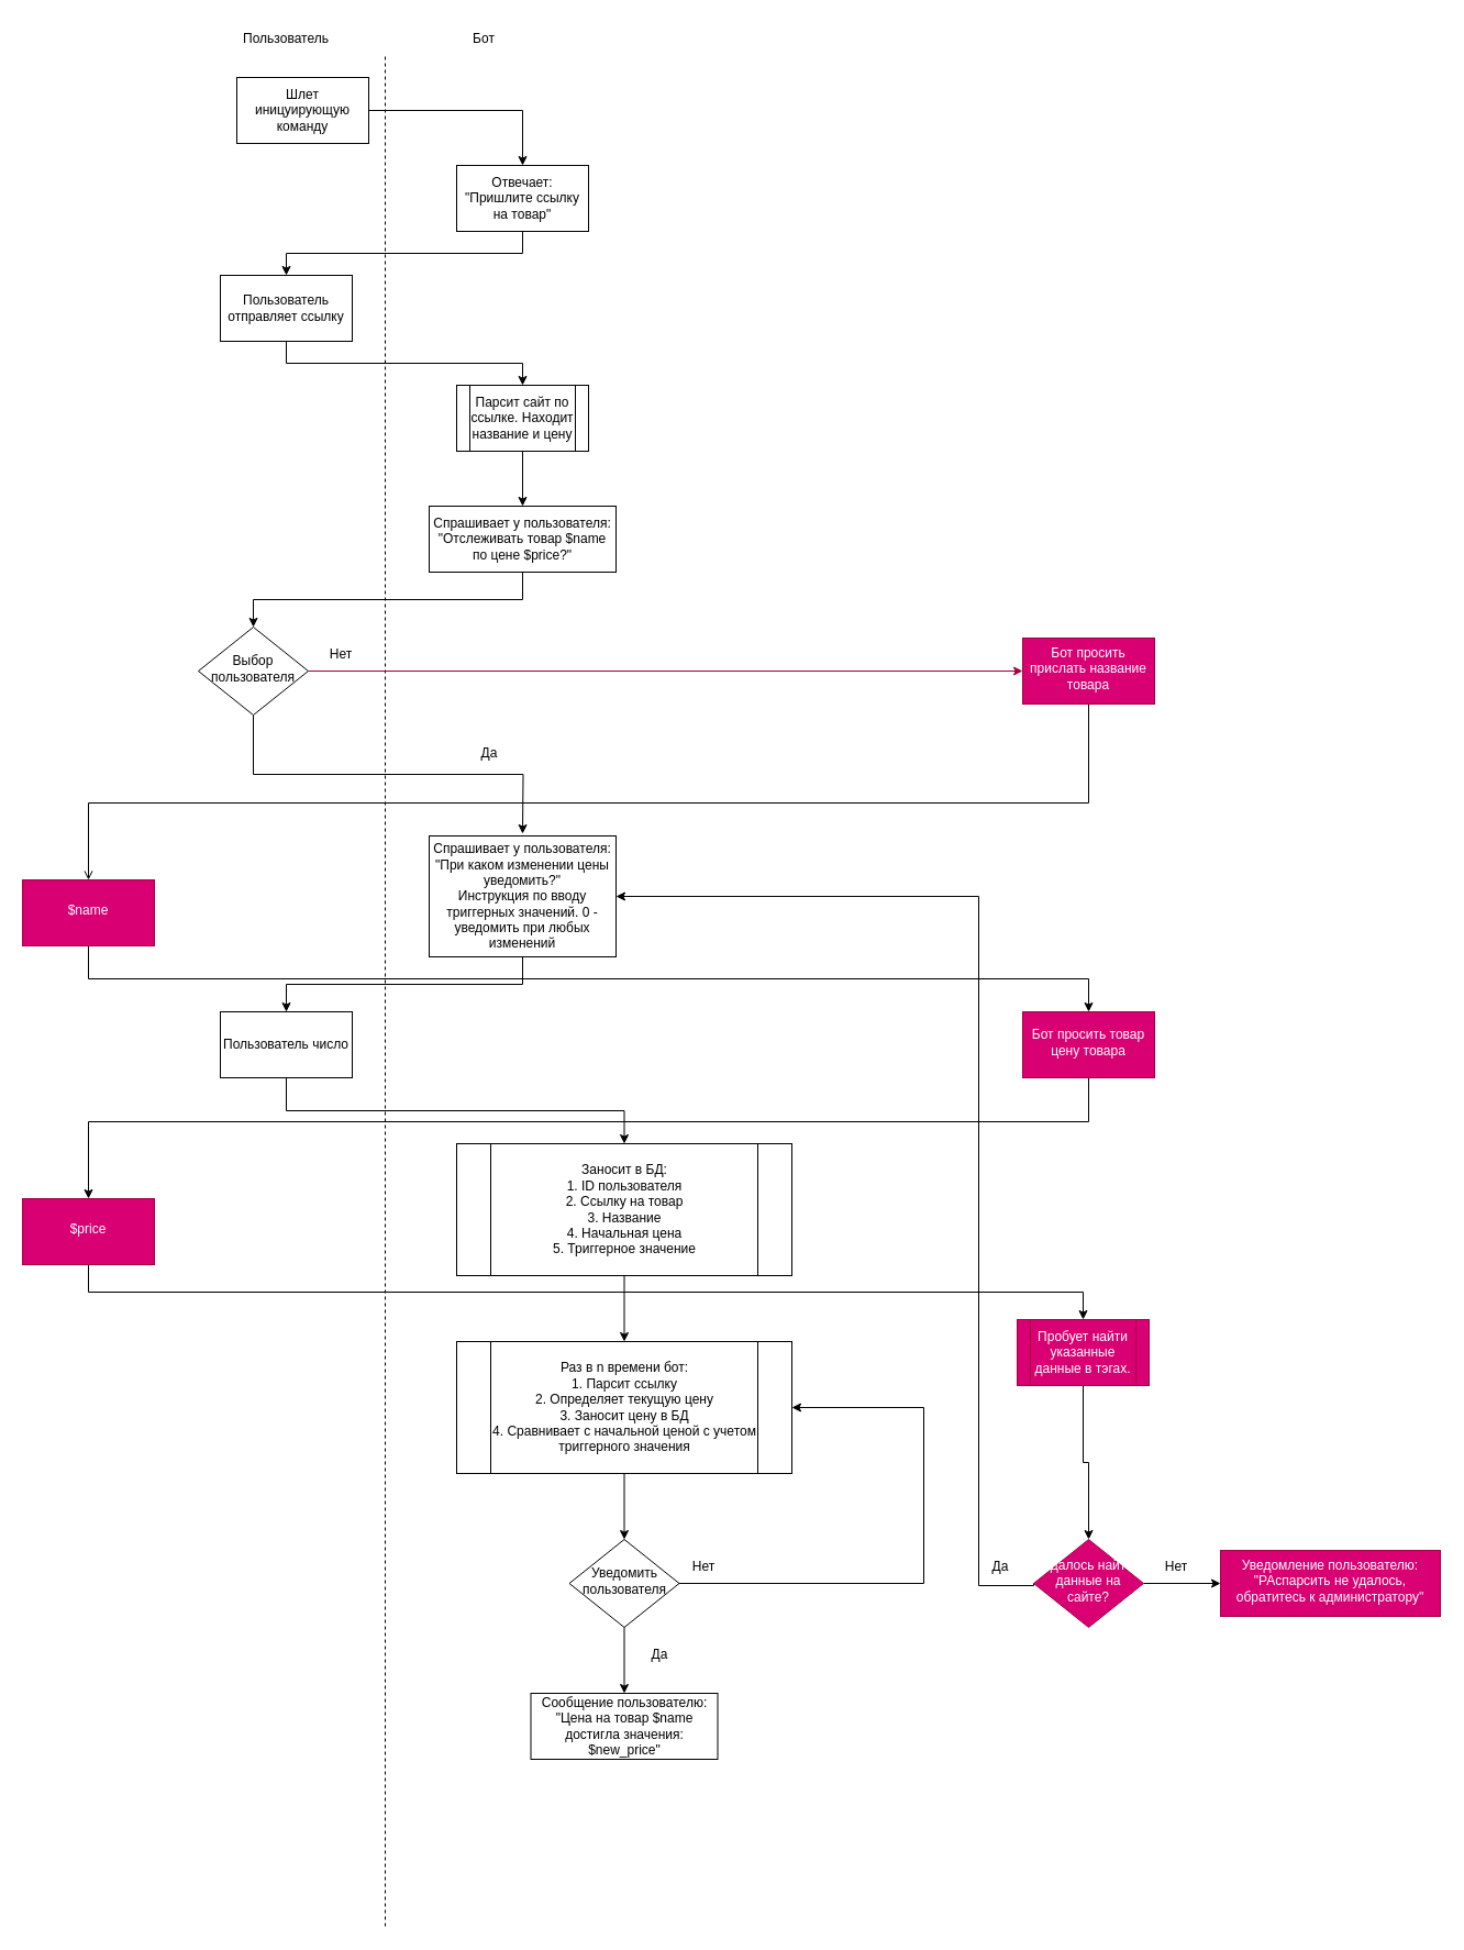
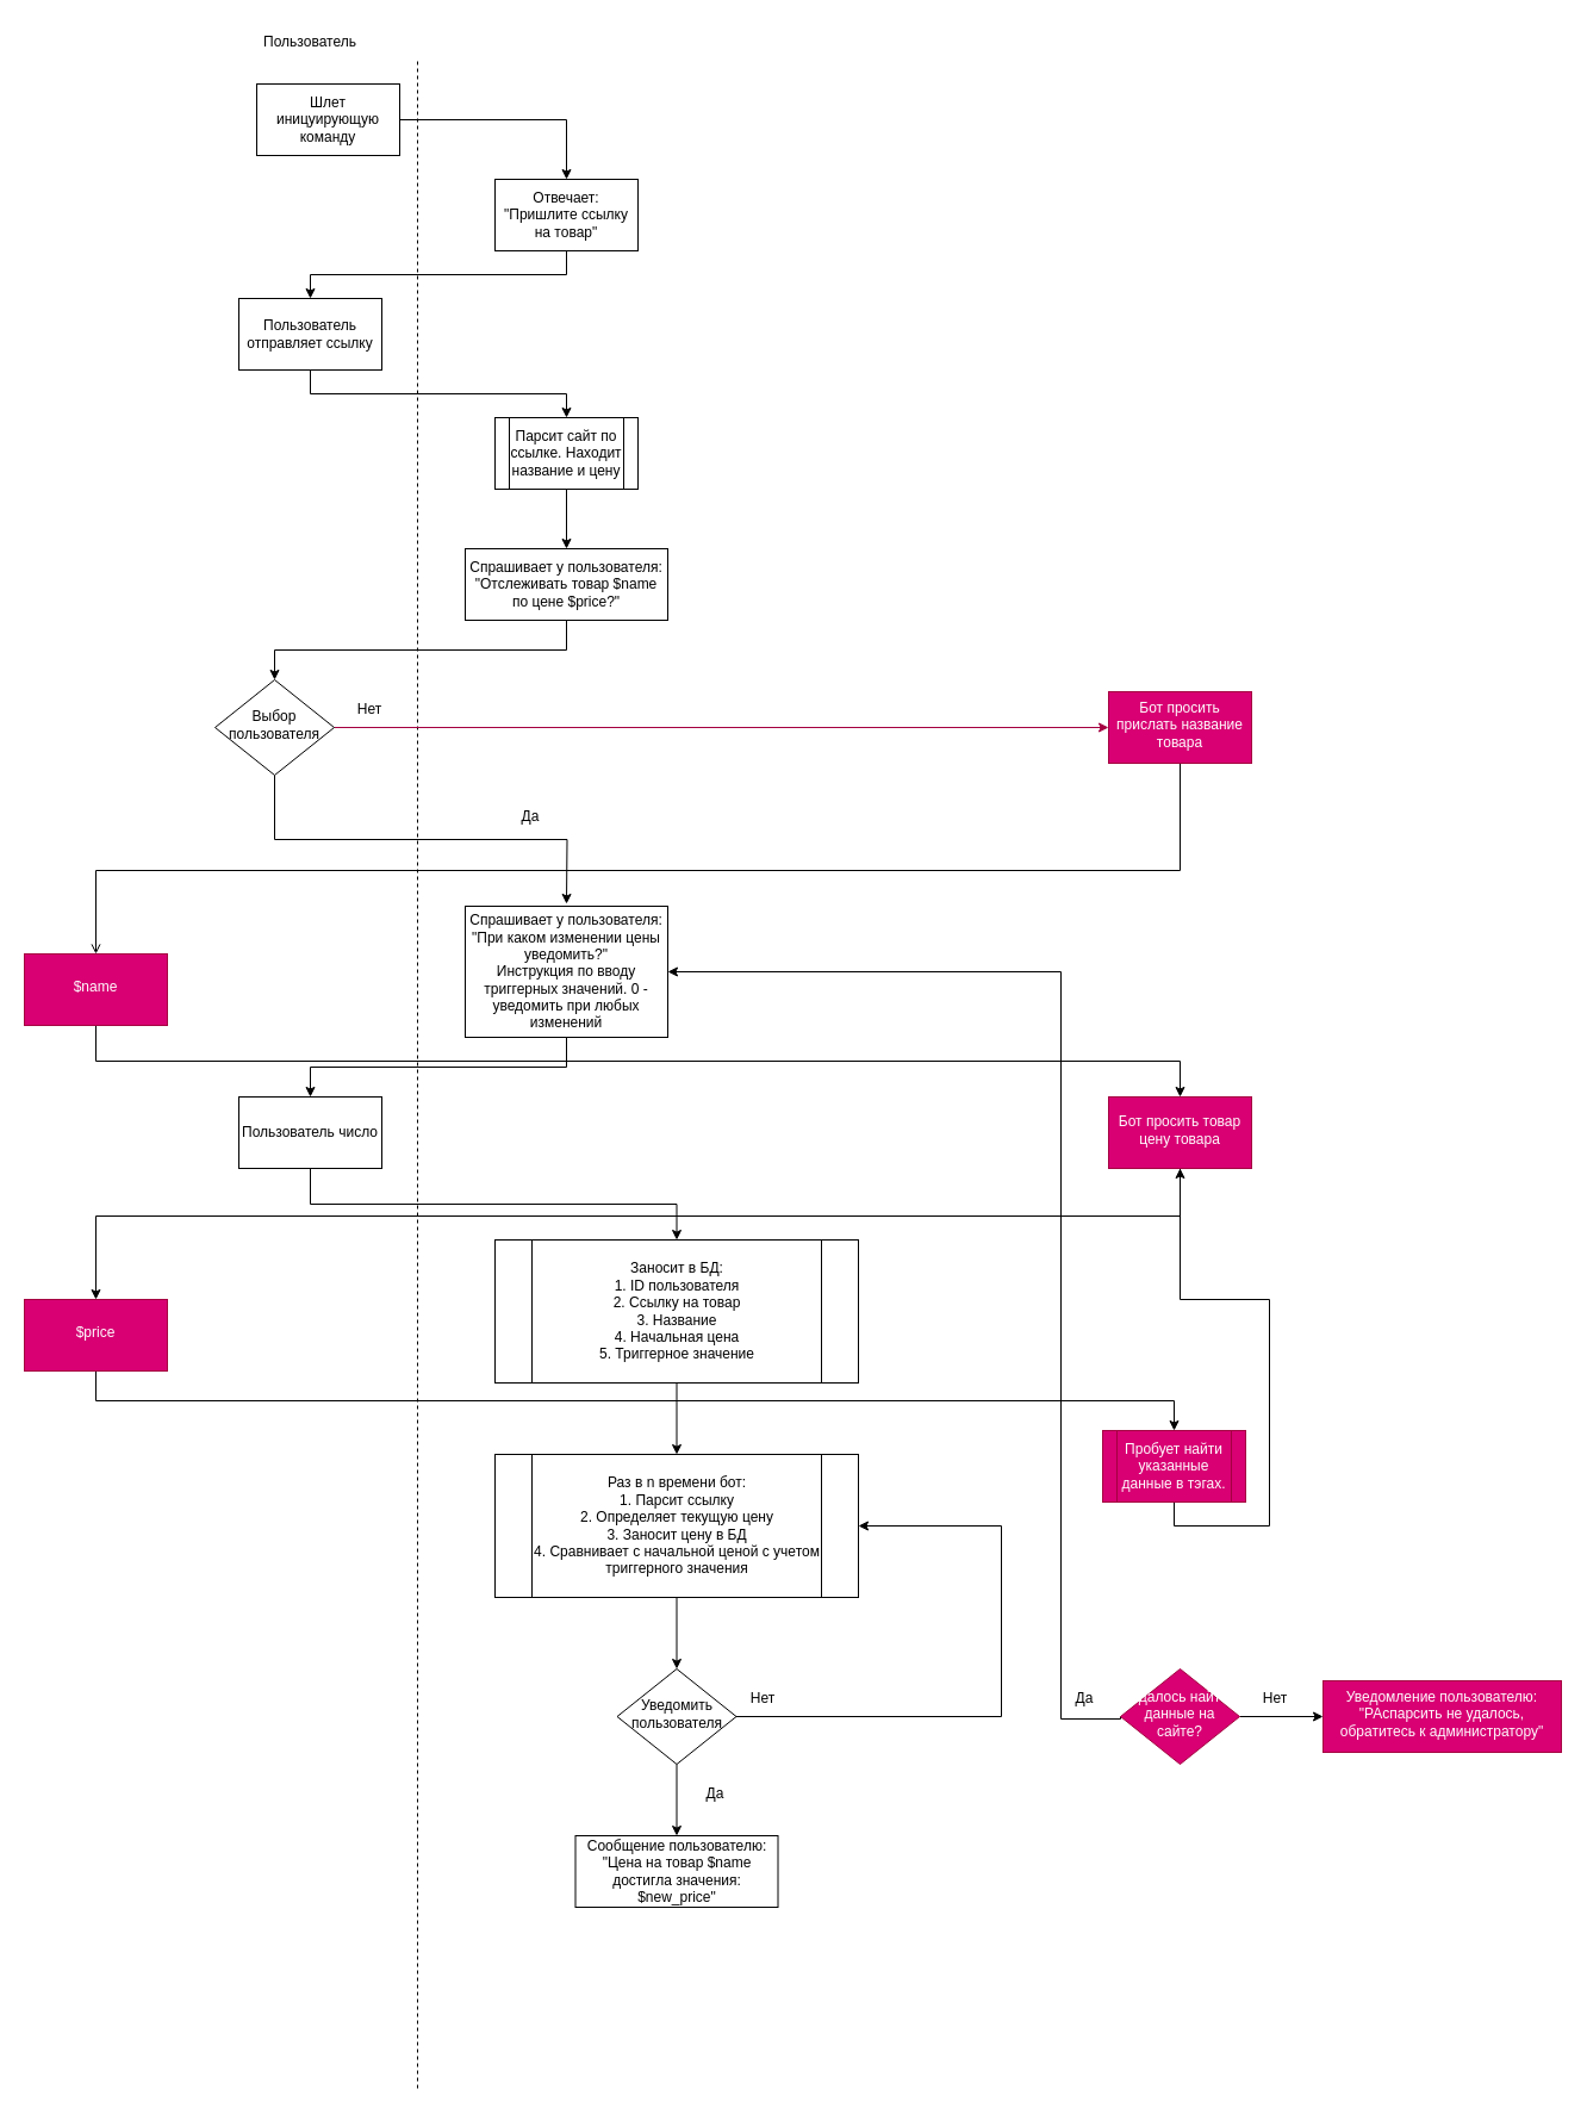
  <mxCell id="0" />
  <mxCell id="1" parent="0" />
  <mxCell id="2" value="" style="endArrow=none;dashed=1;html=1;rounded=0;startArrow=none;" parent="1" edge="1"><mxGeometry width="50" height="50" relative="1" as="geometry"><mxPoint x="350" y="1752" as="sourcePoint" /><mxPoint x="350" y="50" as="targetPoint" /></mxGeometry></mxCell>
  <mxCell id="3" value="Пользователь" style="text;html=1;strokeColor=none;fillColor=none;align=center;verticalAlign=middle;whiteSpace=wrap;rounded=0;" parent="1" vertex="1"><mxGeometry x="230" y="20" width="60" height="30" as="geometry" /></mxCell>
- <mxCell id="4" value="Бот" style="text;html=1;strokeColor=none;fillColor=none;align=center;verticalAlign=middle;whiteSpace=wrap;rounded=0;" parent="1" vertex="1"><mxGeometry x="410" y="20" width="60" height="30" as="geometry" /></mxCell>
  <mxCell id="5" style="edgeStyle=orthogonalEdgeStyle;rounded=0;orthogonalLoop=1;jettySize=auto;html=1;exitX=1;exitY=0.5;exitDx=0;exitDy=0;entryX=0.5;entryY=0;entryDx=0;entryDy=0;" parent="1" source="6" target="8" edge="1"><mxGeometry relative="1" as="geometry" /></mxCell>
  <mxCell id="6" value="Шлет иницуирующую команду" style="rounded=0;whiteSpace=wrap;html=1;" parent="1" vertex="1"><mxGeometry x="215" y="70" width="120" height="60" as="geometry" /></mxCell>
  <mxCell id="7" style="edgeStyle=orthogonalEdgeStyle;rounded=0;orthogonalLoop=1;jettySize=auto;html=1;exitX=0.5;exitY=1;exitDx=0;exitDy=0;" parent="1" source="8" target="10" edge="1"><mxGeometry relative="1" as="geometry" /></mxCell>
  <mxCell id="8" value="Отвечает: &lt;br&gt;&quot;Пришлите ссылку на товар&quot;" style="rounded=0;whiteSpace=wrap;html=1;" parent="1" vertex="1"><mxGeometry x="415" y="150" width="120" height="60" as="geometry" /></mxCell>
  <mxCell id="9" style="edgeStyle=orthogonalEdgeStyle;rounded=0;orthogonalLoop=1;jettySize=auto;html=1;exitX=0.5;exitY=1;exitDx=0;exitDy=0;entryX=0.5;entryY=0;entryDx=0;entryDy=0;" parent="1" source="10" target="12" edge="1"><mxGeometry relative="1" as="geometry" /></mxCell>
  <mxCell id="10" value="Пользователь отправляет ссылку" style="rounded=0;whiteSpace=wrap;html=1;" parent="1" vertex="1"><mxGeometry x="200" y="250" width="120" height="60" as="geometry" /></mxCell>
  <mxCell id="11" style="edgeStyle=orthogonalEdgeStyle;rounded=0;orthogonalLoop=1;jettySize=auto;html=1;exitX=0.5;exitY=1;exitDx=0;exitDy=0;entryX=0.5;entryY=0;entryDx=0;entryDy=0;" parent="1" source="12" target="14" edge="1"><mxGeometry relative="1" as="geometry" /></mxCell>
  <mxCell id="12" value="Парсит сайт по ссылке. Находит название и цену" style="shape=process;whiteSpace=wrap;html=1;backgroundOutline=1;" parent="1" vertex="1"><mxGeometry x="415" y="350" width="120" height="60" as="geometry" /></mxCell>
  <mxCell id="13" style="edgeStyle=orthogonalEdgeStyle;rounded=0;orthogonalLoop=1;jettySize=auto;html=1;exitX=0.5;exitY=1;exitDx=0;exitDy=0;entryX=0.5;entryY=0;entryDx=0;entryDy=0;" parent="1" source="14" target="17" edge="1"><mxGeometry relative="1" as="geometry" /></mxCell>
  <mxCell id="14" value="Спрашивает у пользователя:&lt;br&gt;&quot;Отслеживать товар $name по цене $price?&quot;" style="rounded=0;whiteSpace=wrap;html=1;" parent="1" vertex="1"><mxGeometry x="390" y="460" width="170" height="60" as="geometry" /></mxCell>
  <mxCell id="15" style="edgeStyle=orthogonalEdgeStyle;rounded=0;orthogonalLoop=1;jettySize=auto;html=1;exitX=0.5;exitY=1;exitDx=0;exitDy=0;entryX=0.5;entryY=0;entryDx=0;entryDy=0;" parent="1" source="17" edge="1"><mxGeometry relative="1" as="geometry"><mxPoint x="475" y="758" as="targetPoint" /></mxGeometry></mxCell>
  <mxCell id="16" value="" style="edgeStyle=orthogonalEdgeStyle;rounded=0;orthogonalLoop=1;jettySize=auto;html=1;fillColor=#d80073;strokeColor=#A50040;" edge="1" parent="1" source="17" target="34"><mxGeometry relative="1" as="geometry" /></mxCell>
  <mxCell id="17" value="Выбор пользователя" style="rhombus;whiteSpace=wrap;html=1;shadow=0;fontFamily=Helvetica;fontSize=12;align=center;strokeWidth=1;spacing=6;spacingTop=-4;" parent="1" vertex="1"><mxGeometry x="180" y="570" width="100" height="80" as="geometry" /></mxCell>
  <mxCell id="18" value="Да" style="text;html=1;strokeColor=none;fillColor=none;align=center;verticalAlign=middle;whiteSpace=wrap;rounded=0;" parent="1" vertex="1"><mxGeometry x="415" y="670" width="60" height="30" as="geometry" /></mxCell>
  <mxCell id="19" style="edgeStyle=orthogonalEdgeStyle;rounded=0;orthogonalLoop=1;jettySize=auto;html=1;exitX=0.5;exitY=1;exitDx=0;exitDy=0;" parent="1" source="20" target="22" edge="1"><mxGeometry relative="1" as="geometry" /></mxCell>
  <mxCell id="20" value="Спрашивает у пользователя:&lt;br&gt;&quot;При каком изменении цены уведомить?&quot;&lt;br&gt;Инструкция по вводу триггерных значений. 0 - уведомить при любых изменений" style="rounded=0;whiteSpace=wrap;html=1;" parent="1" vertex="1"><mxGeometry x="390" y="760" width="170" height="110" as="geometry" /></mxCell>
  <mxCell id="21" style="edgeStyle=orthogonalEdgeStyle;rounded=0;orthogonalLoop=1;jettySize=auto;html=1;exitX=0.5;exitY=1;exitDx=0;exitDy=0;" parent="1" source="22" target="24" edge="1"><mxGeometry relative="1" as="geometry" /></mxCell>
  <mxCell id="22" value="Пользователь число" style="rounded=0;whiteSpace=wrap;html=1;" parent="1" vertex="1"><mxGeometry x="200" y="920" width="120" height="60" as="geometry" /></mxCell>
  <mxCell id="23" style="edgeStyle=orthogonalEdgeStyle;rounded=0;orthogonalLoop=1;jettySize=auto;html=1;exitX=0.5;exitY=1;exitDx=0;exitDy=0;entryX=0.5;entryY=0;entryDx=0;entryDy=0;" parent="1" source="24" target="26" edge="1"><mxGeometry relative="1" as="geometry" /></mxCell>
  <mxCell id="24" value="Заносит в БД:&lt;br&gt;1. ID пользователя&lt;br&gt;2. Ссылку на товар&lt;br&gt;3. Название&lt;br&gt;4. Начальная цена&lt;br&gt;5. Триггерное значение" style="shape=process;whiteSpace=wrap;html=1;backgroundOutline=1;" parent="1" vertex="1"><mxGeometry x="415" y="1040" width="305" height="120" as="geometry" /></mxCell>
  <mxCell id="25" style="edgeStyle=orthogonalEdgeStyle;rounded=0;orthogonalLoop=1;jettySize=auto;html=1;exitX=0.5;exitY=1;exitDx=0;exitDy=0;entryX=0.5;entryY=0;entryDx=0;entryDy=0;" parent="1" source="26" target="29" edge="1"><mxGeometry relative="1" as="geometry" /></mxCell>
  <mxCell id="26" value="Раз в n времени бот:&lt;br&gt;1. Парсит ссылку&lt;br&gt;2. Определяет текущую цену&lt;br&gt;3. Заносит цену в БД&lt;br&gt;4. Сравнивает с начальной ценой с учетом триггерного значения" style="shape=process;whiteSpace=wrap;html=1;backgroundOutline=1;" parent="1" vertex="1"><mxGeometry x="415" y="1220" width="305" height="120" as="geometry" /></mxCell>
  <mxCell id="27" style="edgeStyle=orthogonalEdgeStyle;rounded=0;orthogonalLoop=1;jettySize=auto;html=1;exitX=1;exitY=0.5;exitDx=0;exitDy=0;entryX=1;entryY=0.5;entryDx=0;entryDy=0;" parent="1" source="29" target="26" edge="1"><mxGeometry relative="1" as="geometry"><Array as="points"><mxPoint x="840" y="1440" /><mxPoint x="840" y="1280" /></Array></mxGeometry></mxCell>
  <mxCell id="28" style="edgeStyle=orthogonalEdgeStyle;rounded=0;orthogonalLoop=1;jettySize=auto;html=1;exitX=0.5;exitY=1;exitDx=0;exitDy=0;" parent="1" source="29" target="32" edge="1"><mxGeometry relative="1" as="geometry" /></mxCell>
  <mxCell id="29" value="Уведомить пользователя" style="rhombus;whiteSpace=wrap;html=1;shadow=0;fontFamily=Helvetica;fontSize=12;align=center;strokeWidth=1;spacing=6;spacingTop=-4;" parent="1" vertex="1"><mxGeometry x="517.5" y="1400" width="100" height="80" as="geometry" /></mxCell>
  <mxCell id="30" value="Нет" style="text;html=1;strokeColor=none;fillColor=none;align=center;verticalAlign=middle;whiteSpace=wrap;rounded=0;" parent="1" vertex="1"><mxGeometry x="610" y="1410" width="60" height="30" as="geometry" /></mxCell>
  <mxCell id="31" value="Да" style="text;html=1;strokeColor=none;fillColor=none;align=center;verticalAlign=middle;whiteSpace=wrap;rounded=0;" parent="1" vertex="1"><mxGeometry x="570" y="1490" width="60" height="30" as="geometry" /></mxCell>
  <mxCell id="32" value="Сообщение пользователю:&lt;br&gt;&quot;Цена на товар $name достигла значения: $new_price&quot;" style="rounded=0;whiteSpace=wrap;html=1;" parent="1" vertex="1"><mxGeometry x="482.5" y="1540" width="170" height="60" as="geometry" /></mxCell>
  <mxCell id="33" value="" style="edgeStyle=orthogonalEdgeStyle;rounded=0;orthogonalLoop=1;jettySize=auto;html=1;endArrow=open;" edge="1" parent="1" source="34" target="37"><mxGeometry relative="1" as="geometry"><Array as="points"><mxPoint x="990" y="730" /><mxPoint x="80" y="730" /></Array></mxGeometry></mxCell>
  <mxCell id="34" value="Бот просить прислать название товара" style="whiteSpace=wrap;html=1;shadow=0;strokeWidth=1;spacing=6;spacingTop=-4;fillColor=#d80073;fontColor=#ffffff;strokeColor=#A50040;" vertex="1" parent="1"><mxGeometry x="930" y="580" width="120" height="60" as="geometry" /></mxCell>
  <mxCell id="35" value="Нет" style="text;html=1;strokeColor=none;fillColor=none;align=center;verticalAlign=middle;whiteSpace=wrap;rounded=0;" vertex="1" parent="1"><mxGeometry x="280" y="580" width="60" height="30" as="geometry" /></mxCell>
  <mxCell id="36" value="" style="edgeStyle=orthogonalEdgeStyle;rounded=0;orthogonalLoop=1;jettySize=auto;html=1;entryX=0.5;entryY=0;entryDx=0;entryDy=0;" edge="1" parent="1" source="37" target="39"><mxGeometry relative="1" as="geometry"><Array as="points"><mxPoint x="80" y="890" /><mxPoint x="990" y="890" /></Array></mxGeometry></mxCell>
  <mxCell id="37" value="$name" style="whiteSpace=wrap;html=1;fillColor=#d80073;strokeColor=#A50040;fontColor=#ffffff;shadow=0;strokeWidth=1;spacing=6;spacingTop=-4;" vertex="1" parent="1"><mxGeometry x="20" y="800" width="120" height="60" as="geometry" /></mxCell>
  <mxCell id="38" value="" style="edgeStyle=orthogonalEdgeStyle;rounded=0;orthogonalLoop=1;jettySize=auto;html=1;" edge="1" parent="1" source="39" target="41"><mxGeometry relative="1" as="geometry"><Array as="points"><mxPoint x="990" y="1020" /><mxPoint x="80" y="1020" /></Array></mxGeometry></mxCell>
  <mxCell id="39" value="Бот просить товар цену товара" style="whiteSpace=wrap;html=1;fillColor=#d80073;strokeColor=#A50040;fontColor=#ffffff;shadow=0;strokeWidth=1;spacing=6;spacingTop=-4;" vertex="1" parent="1"><mxGeometry x="930" y="920" width="120" height="60" as="geometry" /></mxCell>
  <mxCell id="40" style="edgeStyle=orthogonalEdgeStyle;rounded=0;orthogonalLoop=1;jettySize=auto;html=1;exitX=0.5;exitY=1;exitDx=0;exitDy=0;entryX=0.5;entryY=0;entryDx=0;entryDy=0;" edge="1" parent="1" source="41" target="43"><mxGeometry relative="1" as="geometry" /></mxCell>
  <mxCell id="41" value="$price" style="whiteSpace=wrap;html=1;fillColor=#d80073;strokeColor=#A50040;fontColor=#ffffff;shadow=0;strokeWidth=1;spacing=6;spacingTop=-4;" vertex="1" parent="1"><mxGeometry x="20" y="1090" width="120" height="60" as="geometry" /></mxCell>
- <mxCell id="42" style="edgeStyle=orthogonalEdgeStyle;rounded=0;orthogonalLoop=1;jettySize=auto;html=1;exitX=0.5;exitY=1;exitDx=0;exitDy=0;entryX=0.5;entryY=0;entryDx=0;entryDy=0;" edge="1" parent="1" source="43" target="46"><mxGeometry relative="1" as="geometry" /></mxCell>
+ <mxCell id="42" style="edgeStyle=orthogonalEdgeStyle;rounded=0;orthogonalLoop=1;jettySize=auto;html=1;exitX=0.5;exitY=1;exitDx=0;exitDy=0;" edge="1" parent="1" source="43" target="39"><mxGeometry relative="1" as="geometry" /></mxCell>
  <mxCell id="43" value="Пробует найти указанные данные в тэгах." style="shape=process;whiteSpace=wrap;html=1;backgroundOutline=1;fillColor=#d80073;fontColor=#ffffff;strokeColor=#A50040;" vertex="1" parent="1"><mxGeometry x="925" y="1200" width="120" height="60" as="geometry" /></mxCell>
  <mxCell id="44" value="" style="edgeStyle=orthogonalEdgeStyle;rounded=0;orthogonalLoop=1;jettySize=auto;html=1;" edge="1" parent="1" source="46" target="47"><mxGeometry relative="1" as="geometry" /></mxCell>
  <mxCell id="45" value="" style="edgeStyle=orthogonalEdgeStyle;rounded=0;orthogonalLoop=1;jettySize=auto;html=1;entryX=1;entryY=0.5;entryDx=0;entryDy=0;exitX=0;exitY=0.5;exitDx=0;exitDy=0;" edge="1" parent="1" source="46" target="20"><mxGeometry relative="1" as="geometry"><mxPoint x="990" y="1570" as="targetPoint" /><Array as="points"><mxPoint x="940" y="1442" /><mxPoint x="890" y="1442" /><mxPoint x="890" y="815" /></Array></mxGeometry></mxCell>
  <mxCell id="46" value="Удалось найти данные на сайте?" style="rhombus;whiteSpace=wrap;html=1;shadow=0;fontFamily=Helvetica;fontSize=12;align=center;strokeWidth=1;spacing=6;spacingTop=-4;fillColor=#d80073;fontColor=#ffffff;strokeColor=#A50040;" vertex="1" parent="1"><mxGeometry x="940" y="1400" width="100" height="80" as="geometry" /></mxCell>
  <mxCell id="47" value="Уведомление пользователю:&lt;br&gt;&quot;РАспарсить не удалось, обратитесь к администратору&quot;" style="whiteSpace=wrap;html=1;fillColor=#d80073;strokeColor=#A50040;fontColor=#ffffff;shadow=0;strokeWidth=1;spacing=6;spacingTop=-4;" vertex="1" parent="1"><mxGeometry x="1110" y="1410" width="200" height="60" as="geometry" /></mxCell>
  <mxCell id="48" value="Нет" style="text;html=1;strokeColor=none;fillColor=none;align=center;verticalAlign=middle;whiteSpace=wrap;rounded=0;" vertex="1" parent="1"><mxGeometry x="1040" y="1410" width="60" height="30" as="geometry" /></mxCell>
  <mxCell id="49" value="Да" style="text;html=1;strokeColor=none;fillColor=none;align=center;verticalAlign=middle;whiteSpace=wrap;rounded=0;" vertex="1" parent="1"><mxGeometry x="880" y="1410" width="60" height="30" as="geometry" /></mxCell>
